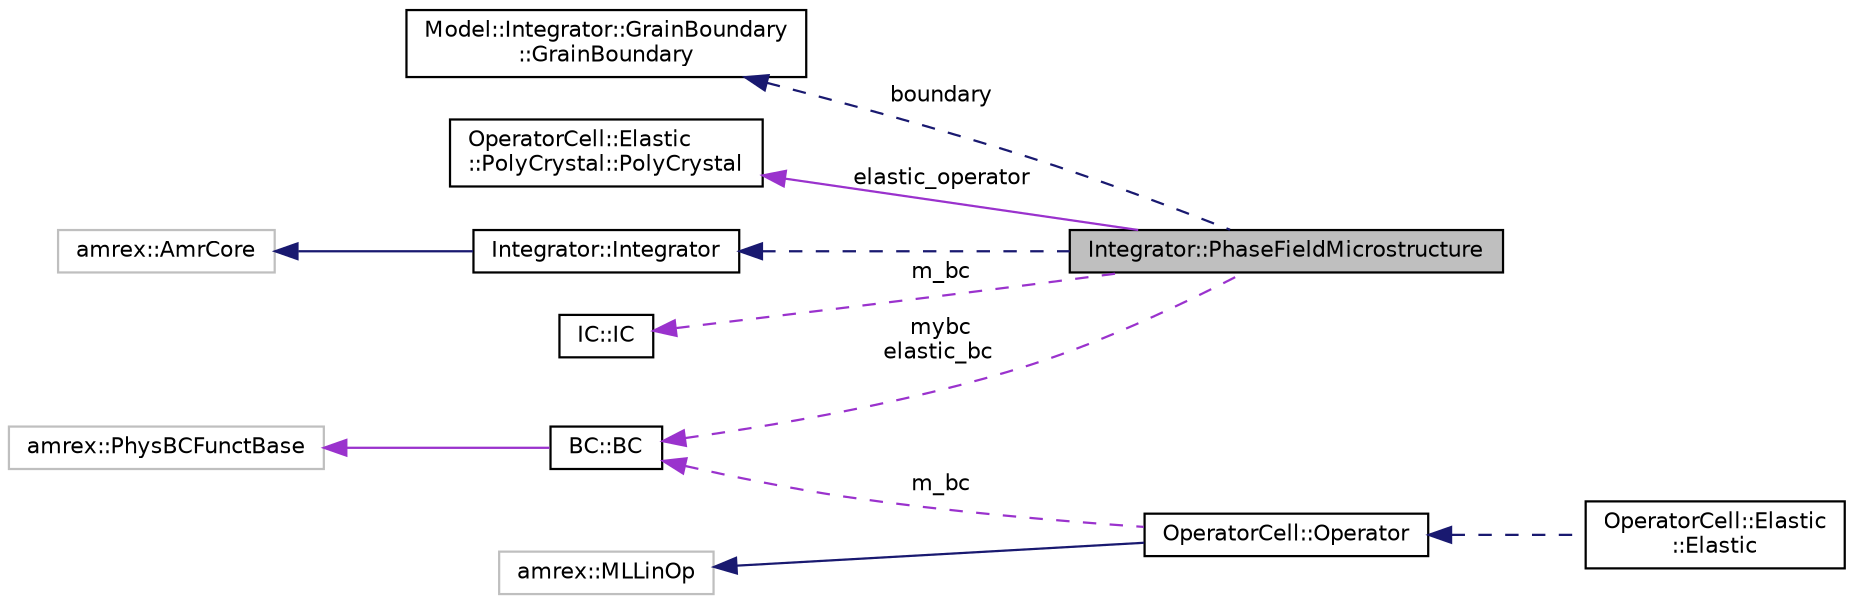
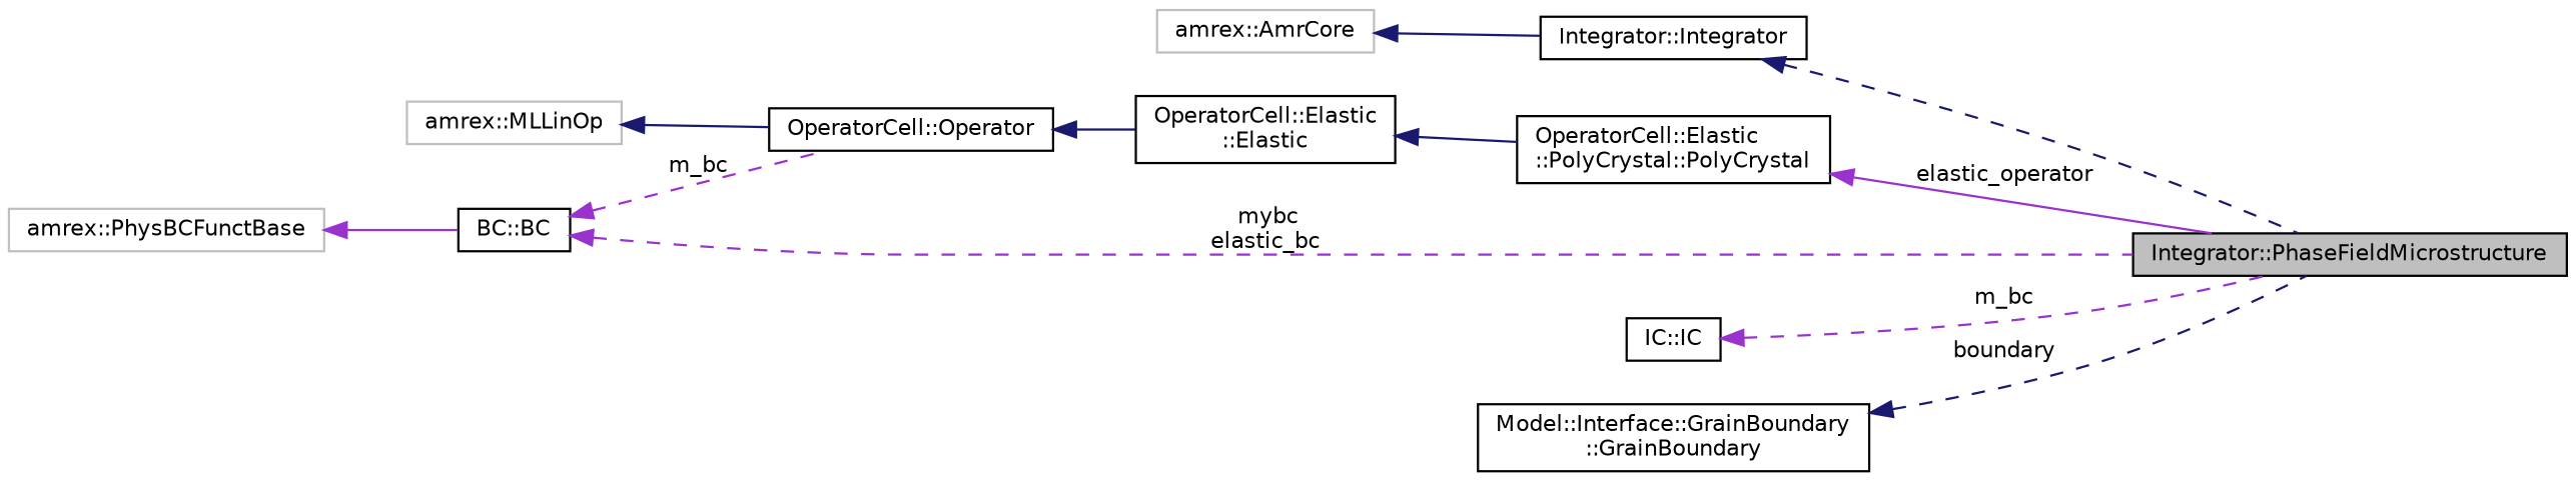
  digraph {
    rankdir=LR
    node [color=black fillcolor=white fontname=Helvetica fontsize=10 shape=record style=filled]
    edge [color=midnightblue dir=back fontname=Helvetica fontsize=10 labelfontname=Helvetica labelfontsize=10 style=solid]
    n1 [fillcolor=grey75 fontcolor=black height=0.2 label="Integrator::PhaseFieldMicrostructure" width=0.4]
    n2 [height=0.2 label="Integrator::Integrator" width=0.4]
    n3 [color=grey75 height=0.2 label="amrex::AmrCore" width=0.4]
    n4 [height=0.2 label="BC::BC" width=0.4]
    n5 [height=0.2 label="OperatorCell::Operator" width=0.4]
    n6 [height=0.2 label="OperatorCell::Elastic\l::Elastic" width=0.4]
    n7 [color=grey75 height=0.2 label="amrex::PhysBCFunctBase" width=0.4]
    n8 [height=0.2 label="IC::IC" width=0.4]
-   n9 [height=0.2 label="Model::Integrator::GrainBoundary\l::GrainBoundary" width=0.4]
+   n9 [height=0.2 label="Model::Interface::GrainBoundary\l::GrainBoundary" width=0.4]
    n10 [height=0.2 label="OperatorCell::Elastic\l::PolyCrystal::PolyCrystal" width=0.4]
    n11 [color=grey75 height=0.2 label="amrex::MLLinOp" width=0.4]
    n2 -> n1 [style=dashed]
    n3 -> n2
    n4 -> n1 [color=darkorchid3 label=" mybc\nelastic_bc" style=dashed]
    n4 -> n5 [color=darkorchid3 label=" m_bc" style=dashed]
-   n5 -> n6 [style=dashed]
+   n5 -> n6
+   n6 -> n10
    n7 -> n4 [color=darkorchid3]
    n8 -> n1 [color=darkorchid3 label=" m_bc" style=dashed]
    n9 -> n1 [label=" boundary" style=dashed]
    n10 -> n1 [color=darkorchid3 label=" elastic_operator"]
    n11 -> n5
  }
